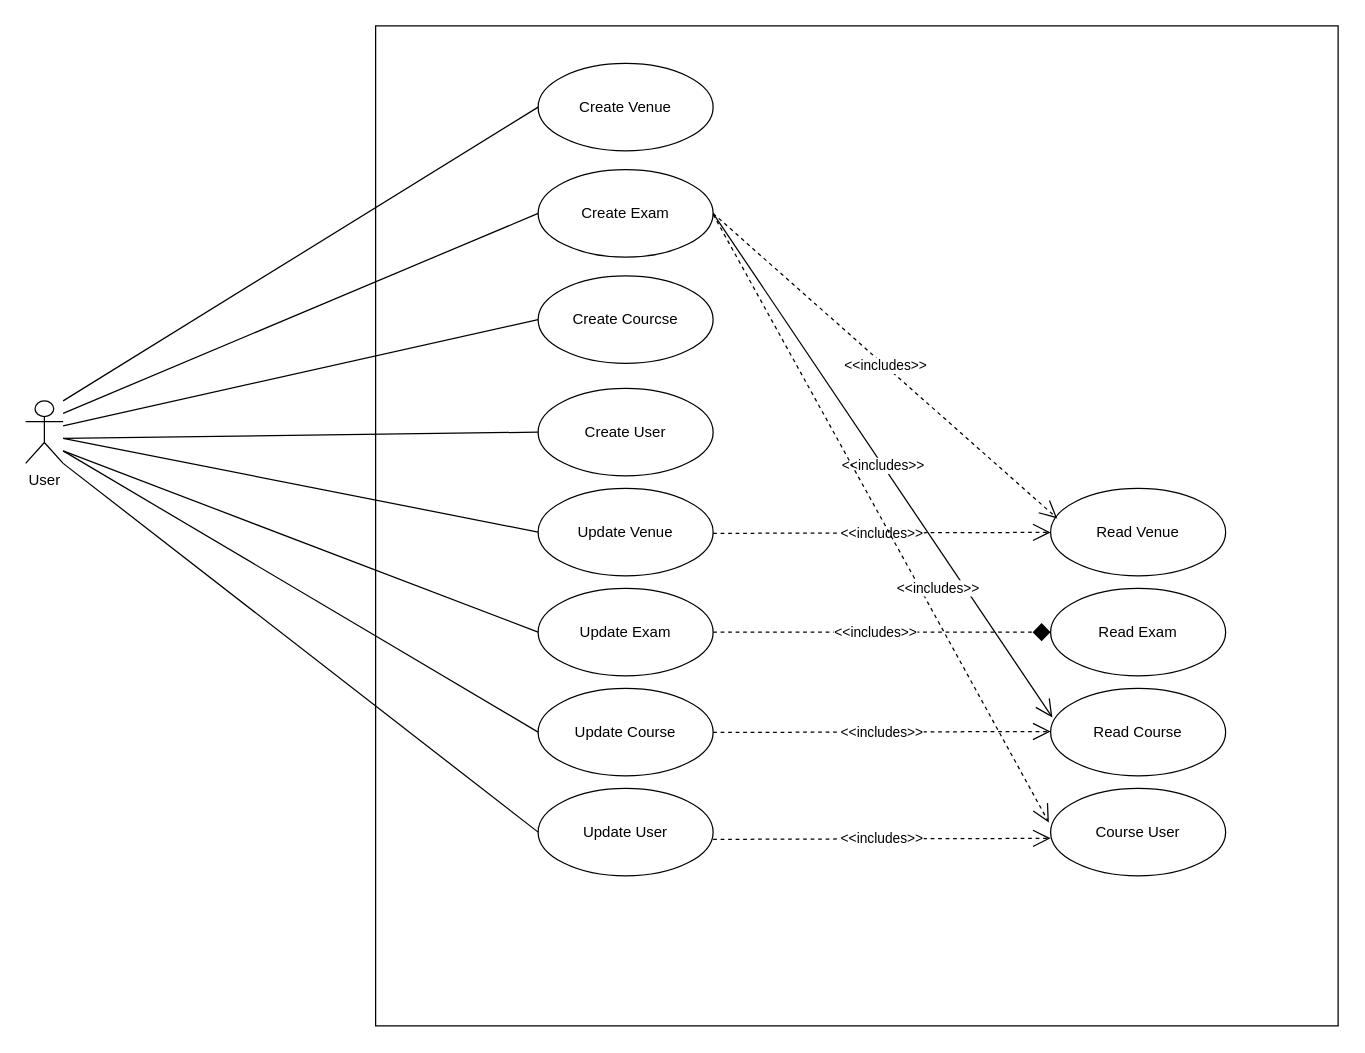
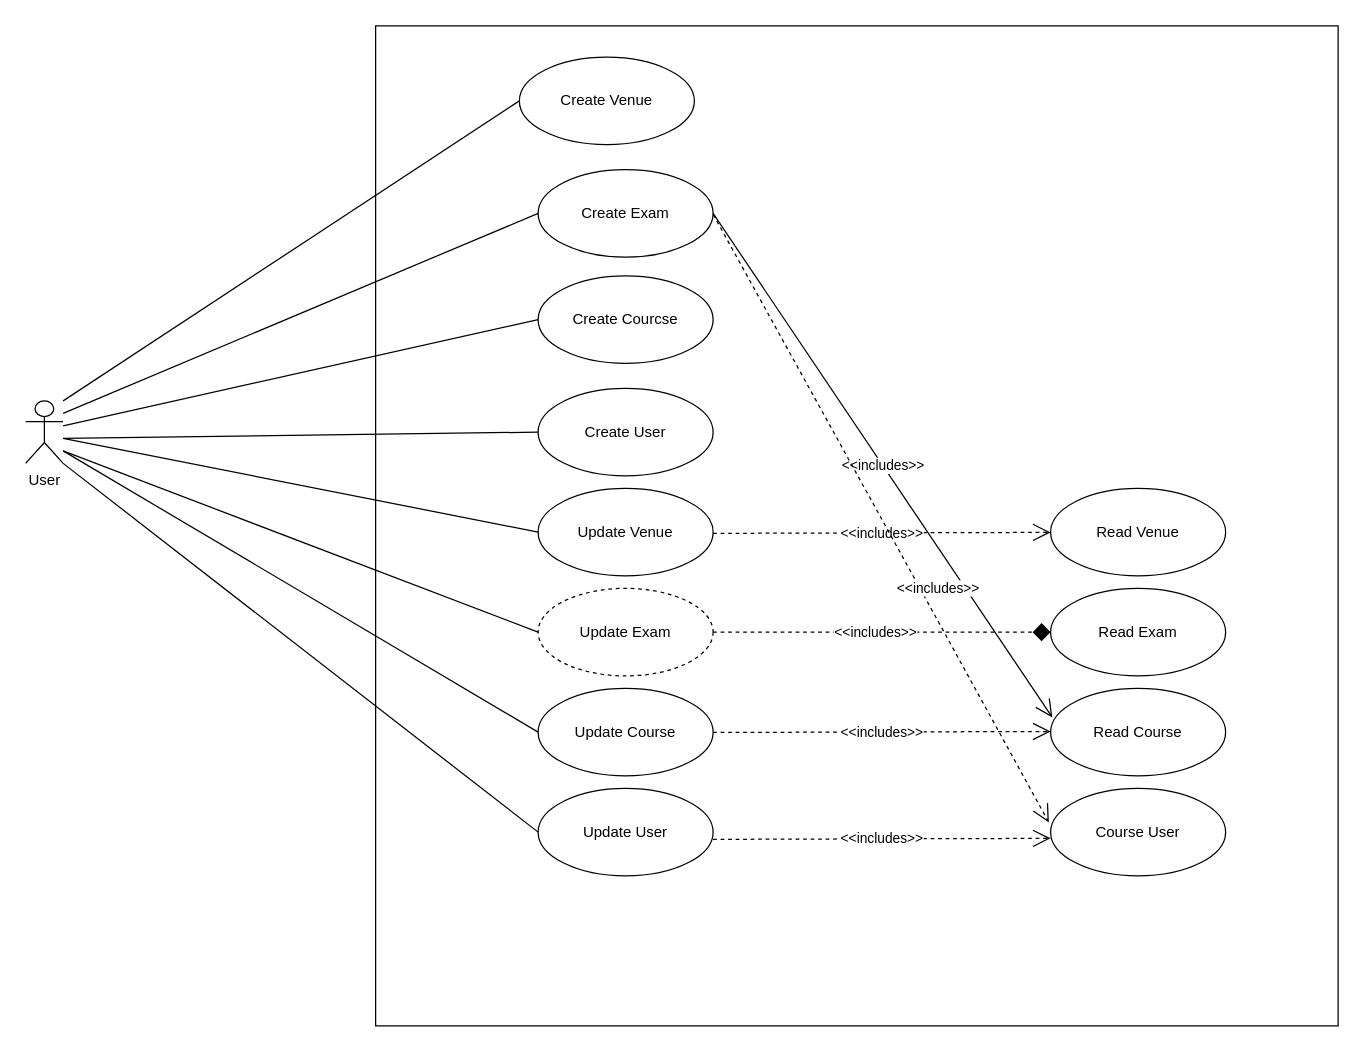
  <mxCell id="0" />
  <mxCell id="1" parent="0" />
  <mxCell id="2" value="&lt;span style=&quot;color: rgba(0 , 0 , 0 , 0) ; font-family: monospace ; font-size: 0px&quot;&gt;%3CmxGraphModel%3E%3Croot%3E%3CmxCell%20id%3D%220%22%2F%3E%3CmxCell%20id%3D%221%22%20parent%3D%220%22%2F%3E%3CmxCell%20id%3D%222%22%20value%3D%22Create%20Venue%22%20style%3D%22ellipse%3BwhiteSpace%3Dwrap%3Bhtml%3D1%3B%22%20vertex%3D%221%22%20parent%3D%221%22%3E%3CmxGeometry%20x%3D%22380%22%20y%3D%22515%22%20width%3D%22140%22%20height%3D%2270%22%20as%3D%22geometry%22%2F%3E%3C%2FmxCell%3E%3C%2Froot%3E%3C%2FmxGraphModel%3E&lt;/span&gt;" style="rounded=0;whiteSpace=wrap;html=1;" parent="1" vertex="1"><mxGeometry x="300" y="20" width="770" height="800" as="geometry" /></mxCell>
  <mxCell id="3" value="Create Exam" style="ellipse;whiteSpace=wrap;html=1;" parent="1" vertex="1"><mxGeometry x="430" y="135" width="140" height="70" as="geometry" /></mxCell>
  <mxCell id="4" value="Create Courcse" style="ellipse;whiteSpace=wrap;html=1;" parent="1" vertex="1"><mxGeometry x="430" y="220" width="140" height="70" as="geometry" /></mxCell>
  <mxCell id="5" value="Create User" style="ellipse;whiteSpace=wrap;html=1;" parent="1" vertex="1"><mxGeometry x="430" y="310" width="140" height="70" as="geometry" /></mxCell>
- <mxCell id="6" value="Create Venue" style="ellipse;whiteSpace=wrap;html=1;" parent="1" vertex="1"><mxGeometry x="430" y="50" width="140" height="70" as="geometry" /></mxCell>
+ <mxCell id="6" value="Create Venue" style="ellipse;whiteSpace=wrap;html=1;" parent="1" vertex="1"><mxGeometry x="415" y="45" width="140" height="70" as="geometry" /></mxCell>
  <mxCell id="7" value="Update Venue" style="ellipse;whiteSpace=wrap;html=1;" parent="1" vertex="1"><mxGeometry x="430" y="390" width="140" height="70" as="geometry" /></mxCell>
- <mxCell id="8" value="Update Exam" style="ellipse;whiteSpace=wrap;html=1;" parent="1" vertex="1"><mxGeometry x="430" y="470" width="140" height="70" as="geometry" /></mxCell>
+ <mxCell id="8" value="Update Exam" style="ellipse;whiteSpace=wrap;html=1;dashed=1;" parent="1" vertex="1"><mxGeometry x="430" y="470" width="140" height="70" as="geometry" /></mxCell>
  <mxCell id="9" value="Update Course" style="ellipse;whiteSpace=wrap;html=1;" parent="1" vertex="1"><mxGeometry x="430" y="550" width="140" height="70" as="geometry" /></mxCell>
  <mxCell id="10" value="Update User" style="ellipse;whiteSpace=wrap;html=1;" parent="1" vertex="1"><mxGeometry x="430" y="630" width="140" height="70" as="geometry" /></mxCell>
  <mxCell id="11" value="User" style="shape=umlActor;verticalLabelPosition=bottom;labelBackgroundColor=#ffffff;verticalAlign=top;html=1;outlineConnect=0;" vertex="1" parent="1"><mxGeometry x="20" y="320" width="30" height="50" as="geometry" /></mxCell>
  <mxCell id="12" value="" style="endArrow=none;html=1;entryX=0;entryY=0.5;entryDx=0;entryDy=0;" edge="1" parent="1" target="6"><mxGeometry width="50" height="50" relative="1" as="geometry"><mxPoint x="50" y="320" as="sourcePoint" /><mxPoint x="420" y="205" as="targetPoint" /></mxGeometry></mxCell>
  <mxCell id="13" value="" style="endArrow=none;html=1;entryX=0;entryY=0.5;entryDx=0;entryDy=0;" edge="1" parent="1" target="3"><mxGeometry width="50" height="50" relative="1" as="geometry"><mxPoint x="50" y="330" as="sourcePoint" /><mxPoint x="100" y="280" as="targetPoint" /></mxGeometry></mxCell>
  <mxCell id="14" value="" style="endArrow=none;html=1;entryX=0;entryY=0.5;entryDx=0;entryDy=0;" edge="1" parent="1" target="4"><mxGeometry width="50" height="50" relative="1" as="geometry"><mxPoint x="50" y="340" as="sourcePoint" /><mxPoint x="100" y="290" as="targetPoint" /></mxGeometry></mxCell>
  <mxCell id="15" value="" style="endArrow=none;html=1;entryX=0;entryY=0.5;entryDx=0;entryDy=0;" edge="1" parent="1" target="5"><mxGeometry width="50" height="50" relative="1" as="geometry"><mxPoint x="50" y="350" as="sourcePoint" /><mxPoint x="100" y="300" as="targetPoint" /></mxGeometry></mxCell>
  <mxCell id="16" value="" style="endArrow=none;html=1;entryX=0;entryY=0.5;entryDx=0;entryDy=0;" edge="1" parent="1" target="8"><mxGeometry width="50" height="50" relative="1" as="geometry"><mxPoint x="50" y="360" as="sourcePoint" /><mxPoint x="100" y="310" as="targetPoint" /></mxGeometry></mxCell>
  <mxCell id="17" value="" style="endArrow=none;html=1;entryX=0;entryY=0.5;entryDx=0;entryDy=0;" edge="1" parent="1" target="9"><mxGeometry width="50" height="50" relative="1" as="geometry"><mxPoint x="50" y="360" as="sourcePoint" /><mxPoint x="100" y="310" as="targetPoint" /></mxGeometry></mxCell>
  <mxCell id="18" value="" style="endArrow=none;html=1;entryX=0;entryY=0.5;entryDx=0;entryDy=0;" edge="1" parent="1" target="10"><mxGeometry width="50" height="50" relative="1" as="geometry"><mxPoint x="50" y="370" as="sourcePoint" /><mxPoint x="100" y="320" as="targetPoint" /></mxGeometry></mxCell>
  <mxCell id="19" value="" style="endArrow=none;html=1;entryX=0;entryY=0.5;entryDx=0;entryDy=0;" edge="1" parent="1" target="7"><mxGeometry width="50" height="50" relative="1" as="geometry"><mxPoint x="50" y="350" as="sourcePoint" /><mxPoint x="100" y="300" as="targetPoint" /></mxGeometry></mxCell>
  <mxCell id="20" value="Read Venue" style="ellipse;whiteSpace=wrap;html=1;" vertex="1" parent="1"><mxGeometry x="840" y="390" width="140" height="70" as="geometry" /></mxCell>
  <mxCell id="21" value="Read Exam" style="ellipse;whiteSpace=wrap;html=1;" vertex="1" parent="1"><mxGeometry x="840" y="470" width="140" height="70" as="geometry" /></mxCell>
  <mxCell id="22" value="Read Course" style="ellipse;whiteSpace=wrap;html=1;" vertex="1" parent="1"><mxGeometry x="840" y="550" width="140" height="70" as="geometry" /></mxCell>
  <mxCell id="23" value="Course User" style="ellipse;whiteSpace=wrap;html=1;" vertex="1" parent="1"><mxGeometry x="840" y="630" width="140" height="70" as="geometry" /></mxCell>
  <mxCell id="24" value="&amp;lt;&amp;lt;includes&amp;gt;&amp;gt;" style="endArrow=open;endSize=12;dashed=1;html=1;" edge="1" parent="1" target="20"><mxGeometry width="160" relative="1" as="geometry"><mxPoint x="570" y="426" as="sourcePoint" /><mxPoint x="730" y="430" as="targetPoint" /></mxGeometry></mxCell>
  <mxCell id="25" value="&amp;lt;&amp;lt;includes&amp;gt;&amp;gt;" style="endArrow=diamond;endSize=12;dashed=1;html=1;exitX=1;exitY=0.5;exitDx=0;exitDy=0;entryX=0;entryY=0.5;entryDx=0;entryDy=0;" edge="1" parent="1" source="8" target="21"><mxGeometry x="-0.037" width="160" relative="1" as="geometry"><mxPoint x="580" y="436" as="sourcePoint" /><mxPoint x="850.001" y="435.206" as="targetPoint" /><Array as="points" /><mxPoint as="offset" /></mxGeometry></mxCell>
  <mxCell id="26" value="&amp;lt;&amp;lt;includes&amp;gt;&amp;gt;" style="endArrow=open;endSize=12;dashed=1;html=1;" edge="1" parent="1"><mxGeometry width="160" relative="1" as="geometry"><mxPoint x="570" y="585.29" as="sourcePoint" /><mxPoint x="840.001" y="584.496" as="targetPoint" /></mxGeometry></mxCell>
  <mxCell id="27" value="&amp;lt;&amp;lt;includes&amp;gt;&amp;gt;" style="endArrow=open;endSize=12;dashed=1;html=1;" edge="1" parent="1"><mxGeometry width="160" relative="1" as="geometry"><mxPoint x="570" y="670.79" as="sourcePoint" /><mxPoint x="840.001" y="669.996" as="targetPoint" /></mxGeometry></mxCell>
- <mxCell id="28" value="&amp;lt;&amp;lt;includes&amp;gt;&amp;gt;" style="endArrow=open;endSize=12;dashed=1;html=1;entryX=0.038;entryY=0.343;entryDx=0;entryDy=0;entryPerimeter=0;exitX=1;exitY=0.5;exitDx=0;exitDy=0;" edge="1" parent="1" source="3" target="20"><mxGeometry width="160" relative="1" as="geometry"><mxPoint x="570" y="255.29" as="sourcePoint" /><mxPoint x="840" y="430" as="targetPoint" /></mxGeometry></mxCell>
  <mxCell id="29" value="&amp;lt;&amp;lt;includes&amp;gt;&amp;gt;" style="endArrow=open;endSize=12;dashed=0;html=1;exitX=1;exitY=0.5;exitDx=0;exitDy=0;entryX=0.01;entryY=0.333;entryDx=0;entryDy=0;entryPerimeter=0;" edge="1" parent="1" source="3" target="22"><mxGeometry width="160" relative="1" as="geometry"><mxPoint x="570" y="255.29" as="sourcePoint" /><mxPoint x="840.001" y="254.496" as="targetPoint" /></mxGeometry></mxCell>
  <mxCell id="30" value="&amp;lt;&amp;lt;includes&amp;gt;&amp;gt;" style="endArrow=open;endSize=12;dashed=1;html=1;entryX=-0.01;entryY=0.39;entryDx=0;entryDy=0;entryPerimeter=0;" edge="1" parent="1" target="23"><mxGeometry x="0.256" y="13" width="160" relative="1" as="geometry"><mxPoint x="570" y="170.79" as="sourcePoint" /><mxPoint x="840.001" y="169.996" as="targetPoint" /><Array as="points"><mxPoint x="730" y="460" /></Array><mxPoint as="offset" /></mxGeometry></mxCell>
